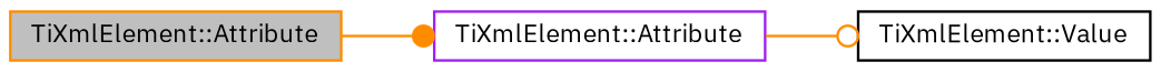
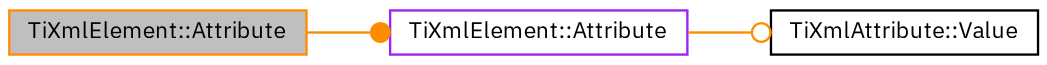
  digraph {
    rankdir=LR
    fontname="IBM Plex Sans"
    node [fillcolor=white fontname="IBM Plex Sans" fontsize=10 shape=record style=filled]
    edge [color=darkorange fontname="IBM Plex Sans" fontsize=10 labelfontname=Helvetica labelfontsize=10 style=solid]
    n1 [color=darkorange fillcolor=grey75 fontcolor=black height=0.2 label="TiXmlElement::Attribute" width=0.4]
    n2 [color=purple height=0.2 label="TiXmlElement::Attribute" width=0.4]
-   n3 [color=black height=0.2 label="TiXmlElement::Value" width=0.4]
+   n3 [color=black height=0.2 label="TiXmlAttribute::Value" width=0.4]
    n1 -> n2 [arrowhead=dot]
    n2 -> n3 [arrowhead=odot]
  }
